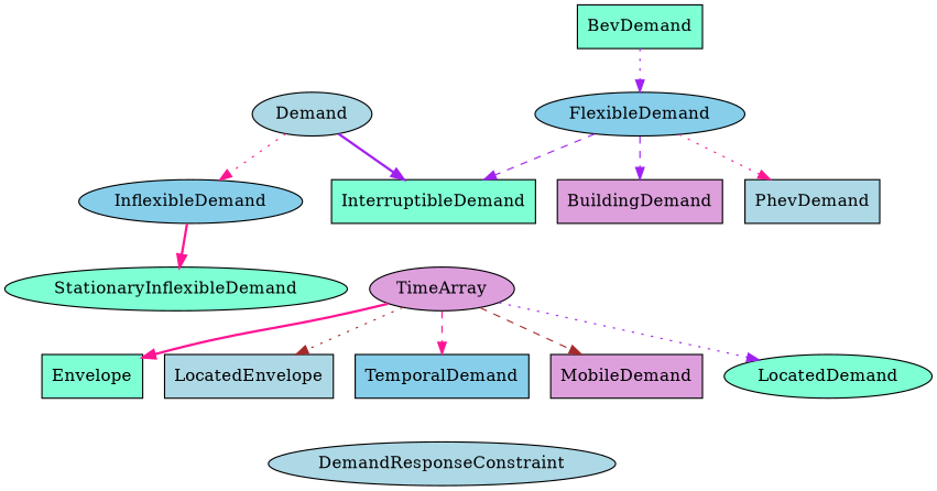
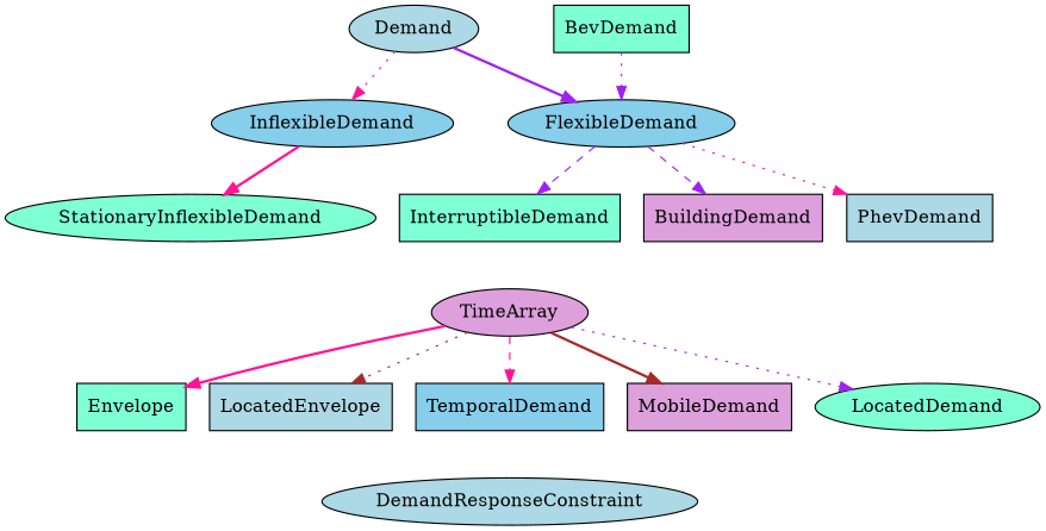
  digraph {
    node [fillcolor=aquamarine shape=box style=filled]
    edge [color=deeppink style=dotted]
    Demand [fillcolor=lightblue shape=oval]
    InflexibleDemand [fillcolor=skyblue shape=oval]
    FlexibleDemand [fillcolor=skyblue shape=oval]
    StationaryInflexibleDemand [shape=ellipse]
    InterruptibleDemand
    BuildingDemand [fillcolor=plum]
    PhevDemand [fillcolor=lightblue]
    TimeArray [fillcolor=plum shape=oval]
    BevDemand
    Envelope
    LocatedEnvelope [fillcolor=lightblue]
    TemporalDemand [fillcolor=skyblue]
    MobileDemand [fillcolor=plum]
    LocatedDemand [shape=ellipse]
    DemandResponseConstraint [fillcolor=lightblue shape=oval]
    Demand -> InflexibleDemand
-   Demand -> InterruptibleDemand [color=purple style=bold]
+   Demand -> FlexibleDemand [color=purple style=bold]
    InflexibleDemand -> StationaryInflexibleDemand [style=bold]
    FlexibleDemand -> InterruptibleDemand [color=purple style=dashed]
    FlexibleDemand -> BuildingDemand [color=purple style=dashed]
    FlexibleDemand -> PhevDemand
    InterruptibleDemand -> TimeArray [arrowhead=none style=invisible color=""]
    TimeArray -> Envelope [style=bold]
    TimeArray -> LocatedEnvelope [color=brown]
    TimeArray -> TemporalDemand [style=dashed]
-   TimeArray -> MobileDemand [color=brown style=dashed]
+   TimeArray -> MobileDemand [color=brown style=bold]
    TimeArray -> LocatedDemand [color=purple]
    BevDemand -> FlexibleDemand [color=purple]
    TemporalDemand -> DemandResponseConstraint [arrowhead=none style=invisible color=""]
  }
